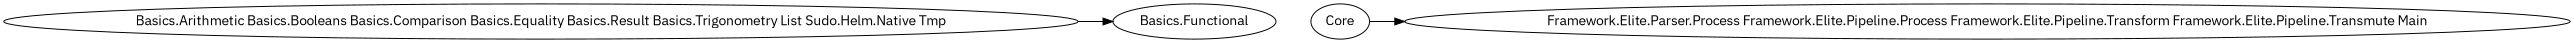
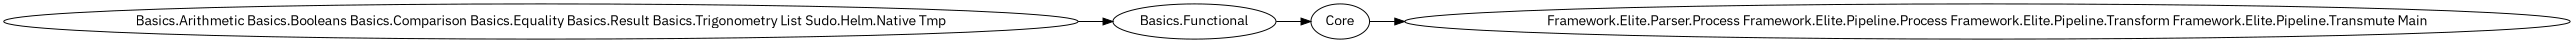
  digraph {
    rankdir=LR
    fontname="IBM Plex Sans"
    node [fontname="IBM Plex Sans"]
    edge [fontname="IBM Plex Sans"]
    "Basics.Arithmetic Basics.Booleans Basics.Comparison Basics.Equality Basics.Result Basics.Trigonometry List Sudo.Helm.Native Tmp"
    "Basics.Functional"
    Core
    "Framework.Elite.Parser.Process Framework.Elite.Pipeline.Process Framework.Elite.Pipeline.Transform Framework.Elite.Pipeline.Transmute Main"
    "Basics.Arithmetic Basics.Booleans Basics.Comparison Basics.Equality Basics.Result Basics.Trigonometry List Sudo.Helm.Native Tmp" -> "Basics.Functional"
+   "Basics.Functional" -> Core
    Core -> "Framework.Elite.Parser.Process Framework.Elite.Pipeline.Process Framework.Elite.Pipeline.Transform Framework.Elite.Pipeline.Transmute Main"
  }
